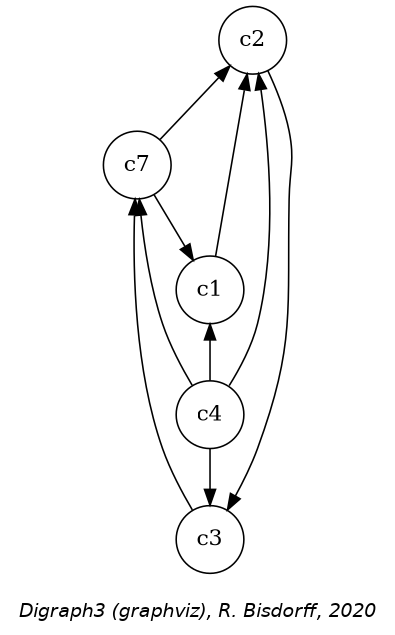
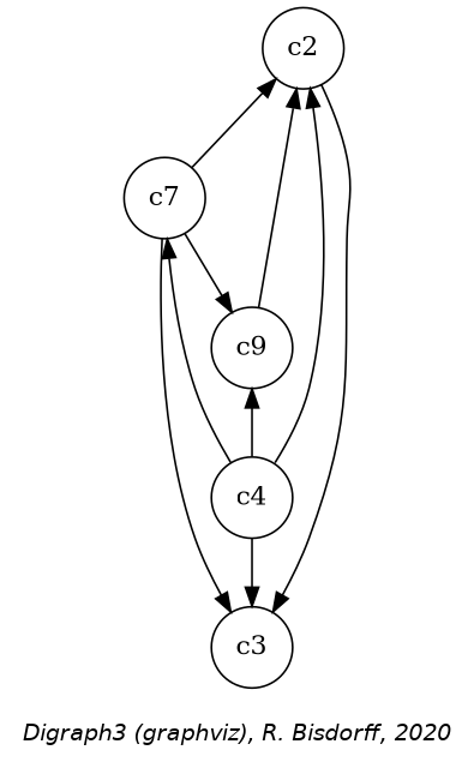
  digraph {
    fontname="Helvetica-Oblique"
    fontsize=12
    label="\nDigraph3 (graphviz), R. Bisdorff, 2020"
    node [shape=circle]
    edge [color=black dir=forward]
    n1 [label=c2]
    n2 [label=c7]
-   n3 [label=c1]
+   n3 [label=c9]
    n4 [label=c3]
    n5 [label=c4]
    n1 -> n2 [dir=back]
    n1 -> n3 [dir=back]
    n1 -> n4
    n2 -> n3
-   n4 -> n2
+   n2 -> n4
    n2 -> n5 [dir=back]
    n3 -> n5 [dir=back]
    n5 -> n1
    n5 -> n4
  }
